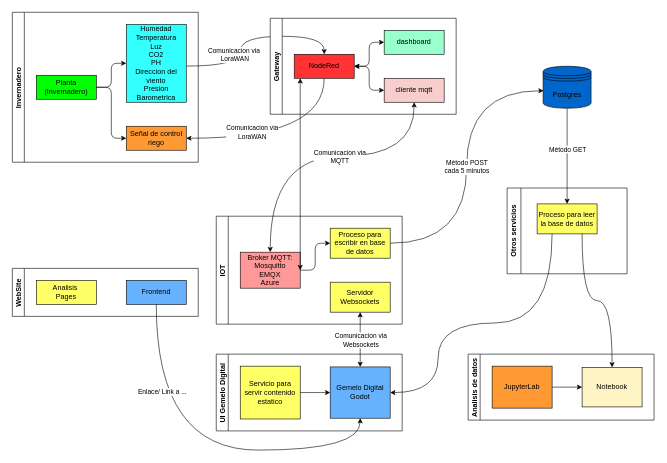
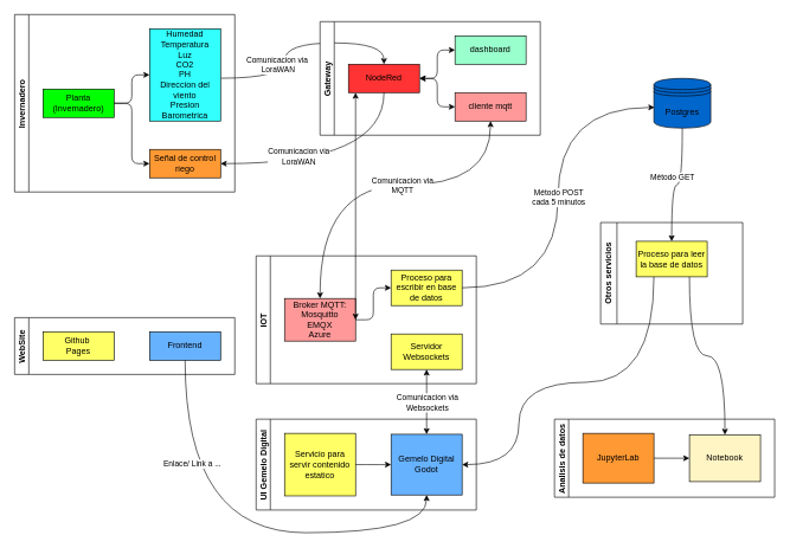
  <mxCell id="0" />
  <mxCell id="1" parent="0" />
  <mxCell id="2" value="Invernadero" style="swimlane;startSize=20;horizontal=0;childLayout=treeLayout;horizontalTree=1;sortEdges=1;resizable=0;containerType=tree;fontSize=12;" vertex="1" parent="1"><mxGeometry x="20" y="20" width="310" height="250" as="geometry" /></mxCell>
  <mxCell id="3" value="Planta (Invernadero)" style="whiteSpace=wrap;html=1;fillColor=#00FF00;" vertex="1" parent="2"><mxGeometry x="40" y="105" width="100" height="40" as="geometry" /></mxCell>
  <mxCell id="4" value="Humedad&lt;div&gt;Temperatura&lt;/div&gt;&lt;div&gt;Luz&lt;/div&gt;&lt;div&gt;CO2&lt;/div&gt;&lt;div&gt;PH&lt;/div&gt;&lt;div&gt;Direccion del viento&lt;/div&gt;&lt;div&gt;Presion Barometrica&lt;/div&gt;" style="whiteSpace=wrap;html=1;fillColor=#33FFFF;" vertex="1" parent="2"><mxGeometry x="190" y="20" width="100" height="130" as="geometry" /></mxCell>
  <mxCell id="5" value="" style="edgeStyle=elbowEdgeStyle;elbow=horizontal;html=1;rounded=1;curved=0;sourcePerimeterSpacing=0;targetPerimeterSpacing=0;startSize=6;endSize=6;" edge="1" parent="2" source="3" target="4"><mxGeometry relative="1" as="geometry" /></mxCell>
  <mxCell id="6" value="Señal de control riego" style="whiteSpace=wrap;html=1;fillColor=#FF9933;" vertex="1" parent="2"><mxGeometry x="190" y="190" width="100" height="40" as="geometry" /></mxCell>
  <mxCell id="7" value="" style="edgeStyle=elbowEdgeStyle;elbow=horizontal;html=1;rounded=1;curved=0;sourcePerimeterSpacing=0;targetPerimeterSpacing=0;startSize=6;endSize=6;" edge="1" parent="2" source="3" target="6"><mxGeometry relative="1" as="geometry" /></mxCell>
  <mxCell id="8" value="" style="endArrow=classic;html=1;rounded=0;exitX=1.01;exitY=0.536;exitDx=0;exitDy=0;exitPerimeter=0;entryX=0.5;entryY=0;entryDx=0;entryDy=0;edgeStyle=orthogonalEdgeStyle;curved=1;" edge="1" parent="1" source="4" target="11"><mxGeometry relative="1" as="geometry"><mxPoint x="370" y="330" as="sourcePoint" /><mxPoint x="460" y="35" as="targetPoint" /><Array as="points"><mxPoint x="400" y="110" /><mxPoint x="400" y="60" /><mxPoint x="540" y="60" /></Array></mxGeometry></mxCell>
  <mxCell id="9" value="Comunicacion via&amp;nbsp;&lt;div&gt;LoraWAN&lt;/div&gt;" style="edgeLabel;resizable=0;html=1;;align=center;verticalAlign=middle;" connectable="0" vertex="1" parent="8"><mxGeometry relative="1" as="geometry"><mxPoint x="-25" y="30" as="offset" /></mxGeometry></mxCell>
  <mxCell id="10" value="Gateway" style="swimlane;startSize=20;horizontal=0;childLayout=treeLayout;horizontalTree=1;sortEdges=1;resizable=0;containerType=tree;fontSize=12;" vertex="1" parent="1"><mxGeometry x="450" y="30" width="310" height="160" as="geometry" /></mxCell>
  <mxCell id="11" value="NodeRed" style="whiteSpace=wrap;html=1;fillColor=#FF3333;" vertex="1" parent="10"><mxGeometry x="40" y="60" width="100" height="40" as="geometry" /></mxCell>
  <mxCell id="12" value="dashboard" style="whiteSpace=wrap;html=1;fillColor=#99FFCC;" vertex="1" parent="10"><mxGeometry x="190" y="20" width="100" height="40" as="geometry" /></mxCell>
  <mxCell id="13" value="" style="edgeStyle=elbowEdgeStyle;elbow=horizontal;html=1;rounded=1;curved=0;sourcePerimeterSpacing=0;targetPerimeterSpacing=0;startSize=6;endSize=6;startArrow=classic;startFill=1;" edge="1" parent="10" source="11" target="12"><mxGeometry relative="1" as="geometry" /></mxCell>
- <mxCell id="14" value="cliente mqtt" style="whiteSpace=wrap;html=1;fillColor=#f8cecc;" vertex="1" parent="10"><mxGeometry x="190" y="100" width="100" height="40" as="geometry" /></mxCell>
+ <mxCell id="14" value="cliente mqtt" style="whiteSpace=wrap;html=1;fillColor=#FF9999;" vertex="1" parent="10"><mxGeometry x="190" y="100" width="100" height="40" as="geometry" /></mxCell>
  <mxCell id="15" value="" style="edgeStyle=elbowEdgeStyle;elbow=horizontal;html=1;rounded=1;curved=0;sourcePerimeterSpacing=0;targetPerimeterSpacing=0;startSize=6;endSize=6;startArrow=classic;startFill=1;" edge="1" parent="10" source="11" target="14"><mxGeometry relative="1" as="geometry" /></mxCell>
  <mxCell id="16" value="IOT" style="swimlane;startSize=20;horizontal=0;childLayout=treeLayout;horizontalTree=1;sortEdges=1;resizable=0;containerType=tree;fontSize=12;direction=east;" vertex="1" parent="1"><mxGeometry x="360" y="360" width="310" height="180" as="geometry" /></mxCell>
  <mxCell id="17" value="Broker MQTT:&lt;div&gt;Mosquitto&lt;/div&gt;&lt;div&gt;EMQX&lt;/div&gt;&lt;div&gt;Azure&lt;/div&gt;" style="whiteSpace=wrap;html=1;fillColor=#FF9999;" vertex="1" parent="16"><mxGeometry x="40" y="60" width="100" height="60" as="geometry" /></mxCell>
  <mxCell id="18" value="Proceso para escribir en base de datos" style="whiteSpace=wrap;html=1;fillColor=#FFFF66;" vertex="1" parent="16"><mxGeometry x="190" y="20" width="100" height="50" as="geometry" /></mxCell>
  <mxCell id="19" value="" style="edgeStyle=elbowEdgeStyle;elbow=horizontal;html=1;rounded=1;curved=0;sourcePerimeterSpacing=0;targetPerimeterSpacing=0;startSize=6;endSize=6;" edge="1" parent="16" source="17" target="18"><mxGeometry relative="1" as="geometry" /></mxCell>
  <mxCell id="20" value="Servidor Websockets" style="whiteSpace=wrap;html=1;fillColor=#FFFF66;" vertex="1" parent="16"><mxGeometry x="190" y="110" width="100" height="50" as="geometry" /></mxCell>
  <mxCell id="21" value="" style="edgeStyle=elbowEdgeStyle;elbow=horizontal;html=1;rounded=1;curved=0;sourcePerimeterSpacing=0;targetPerimeterSpacing=0;startSize=6;endSize=6;exitX=1;exitY=0.5;exitDx=0;exitDy=0;startArrow=classic;startFill=1;" edge="1" parent="16" source="17" target="11"><mxGeometry relative="1" as="geometry"><mxPoint x="150" y="60" as="sourcePoint" /><mxPoint x="200" y="60" as="targetPoint" /></mxGeometry></mxCell>
  <mxCell id="22" value="" style="endArrow=classic;html=1;rounded=0;entryX=0.5;entryY=0;entryDx=0;entryDy=0;edgeStyle=orthogonalEdgeStyle;curved=1;startArrow=classic;startFill=1;exitX=0.5;exitY=1;exitDx=0;exitDy=0;" edge="1" parent="1" source="14" target="17"><mxGeometry relative="1" as="geometry"><mxPoint x="670" y="260" as="sourcePoint" /><mxPoint x="565" y="406" as="targetPoint" /><Array as="points"><mxPoint x="690" y="260" /><mxPoint x="450" y="260" /></Array></mxGeometry></mxCell>
  <mxCell id="23" value="Comunicacion via&lt;div&gt;MQTT&lt;/div&gt;" style="edgeLabel;resizable=0;html=1;;align=center;verticalAlign=middle;" connectable="0" vertex="1" parent="22"><mxGeometry relative="1" as="geometry"><mxPoint x="30" as="offset" /></mxGeometry></mxCell>
  <mxCell id="24" style="edgeStyle=orthogonalEdgeStyle;curved=1;rounded=0;orthogonalLoop=1;jettySize=auto;html=1;exitX=0.5;exitY=1;exitDx=0;exitDy=0;" edge="1" parent="1" source="25" target="44"><mxGeometry relative="1" as="geometry" /></mxCell>
- <mxCell id="25" value="Postgres" style="shape=datastore;whiteSpace=wrap;html=1;fillColor=#0066CC;" vertex="1" parent="1"><mxGeometry x="905" y="110" width="80" height="70" as="geometry" /></mxCell>
+ <mxCell id="25" value="Postgres" style="shape=datastore;whiteSpace=wrap;html=1;fillColor=#0066CC;" vertex="1" parent="1"><mxGeometry x="920" y="110" width="80" height="70" as="geometry" /></mxCell>
  <mxCell id="26" value="" style="endArrow=classic;html=1;rounded=0;exitX=1;exitY=0.5;exitDx=0;exitDy=0;entryX=0.01;entryY=0.583;entryDx=0;entryDy=0;entryPerimeter=0;edgeStyle=orthogonalEdgeStyle;curved=1;" edge="1" parent="1" source="18" target="25"><mxGeometry relative="1" as="geometry"><mxPoint x="790" y="450" as="sourcePoint" /><mxPoint x="890" y="450" as="targetPoint" /></mxGeometry></mxCell>
  <mxCell id="27" value="Método POST&lt;div&gt;cada 5 minutos&lt;/div&gt;" style="edgeLabel;resizable=0;html=1;;align=center;verticalAlign=middle;" connectable="0" vertex="1" parent="26"><mxGeometry relative="1" as="geometry" /></mxCell>
  <mxCell id="28" value="UI Gemelo Digital" style="swimlane;startSize=20;horizontal=0;childLayout=treeLayout;horizontalTree=1;sortEdges=1;resizable=0;containerType=tree;fontSize=12;" vertex="1" parent="1"><mxGeometry x="360" y="590" width="310" height="128" as="geometry" /></mxCell>
  <mxCell id="29" value="Servicio para servir contenido estatico" style="whiteSpace=wrap;html=1;fillColor=#FFFF66;" vertex="1" parent="28"><mxGeometry x="40" y="20" width="100" height="88.11" as="geometry" /></mxCell>
  <mxCell id="30" value="Gemelo Digital Godot" style="whiteSpace=wrap;html=1;fillColor=#66B2FF;" vertex="1" parent="28"><mxGeometry x="190" y="21.315" width="100" height="85.48" as="geometry" /></mxCell>
  <mxCell id="31" value="" style="edgeStyle=elbowEdgeStyle;elbow=horizontal;html=1;rounded=1;curved=0;sourcePerimeterSpacing=0;targetPerimeterSpacing=0;startSize=6;endSize=6;" edge="1" parent="28" source="29" target="30"><mxGeometry relative="1" as="geometry" /></mxCell>
  <mxCell id="32" value="WebSite" style="swimlane;startSize=20;horizontal=0;childLayout=treeLayout;horizontalTree=1;sortEdges=1;resizable=0;containerType=tree;fontSize=12;" vertex="1" parent="1"><mxGeometry x="20" y="447" width="310" height="80" as="geometry" /></mxCell>
- <mxCell id="33" value="Analisis&amp;nbsp;&lt;div&gt;Pages&lt;/div&gt;" style="whiteSpace=wrap;html=1;fillColor=#FFFF66;" vertex="1" parent="32"><mxGeometry x="40" y="20" width="100" height="40" as="geometry" /></mxCell>
+ <mxCell id="33" value="Github&amp;nbsp;&lt;div&gt;Pages&lt;/div&gt;" style="whiteSpace=wrap;html=1;fillColor=#FFFF66;" vertex="1" parent="32"><mxGeometry x="40" y="20" width="100" height="40" as="geometry" /></mxCell>
  <mxCell id="34" value="Frontend" style="whiteSpace=wrap;html=1;fillColor=#66B2FF;" vertex="1" parent="32"><mxGeometry x="190" y="20" width="100" height="40" as="geometry" /></mxCell>
  <mxCell id="35" value="Enlace/ Link a ..." style="endArrow=classic;html=1;rounded=0;exitX=0.5;exitY=1;exitDx=0;exitDy=0;edgeStyle=orthogonalEdgeStyle;curved=1;entryX=0.5;entryY=1;entryDx=0;entryDy=0;" edge="1" parent="1" source="34" target="30"><mxGeometry x="-0.541" y="10" relative="1" as="geometry"><mxPoint x="230" y="780" as="sourcePoint" /><mxPoint x="330" y="780" as="targetPoint" /><Array as="points"><mxPoint x="260" y="750" /><mxPoint x="600" y="750" /></Array><mxPoint as="offset" /></mxGeometry></mxCell>
  <mxCell id="36" value="Analisis de datos" style="swimlane;startSize=20;horizontal=0;childLayout=treeLayout;horizontalTree=1;sortEdges=1;resizable=0;containerType=tree;fontSize=12;" vertex="1" parent="1"><mxGeometry x="780" y="590" width="310" height="110" as="geometry" /></mxCell>
  <mxCell id="37" value="JupyterLab" style="whiteSpace=wrap;html=1;fillColor=#FF9933;" vertex="1" parent="36"><mxGeometry x="40" y="20" width="100" height="70" as="geometry" /></mxCell>
  <mxCell id="38" value="Notebook" style="whiteSpace=wrap;html=1;fillColor=#FFF4C3;" vertex="1" parent="36"><mxGeometry x="190" y="22" width="100" height="66" as="geometry" /></mxCell>
  <mxCell id="39" value="" style="edgeStyle=elbowEdgeStyle;elbow=horizontal;html=1;rounded=1;curved=0;sourcePerimeterSpacing=0;targetPerimeterSpacing=0;startSize=6;endSize=6;" edge="1" parent="36" source="37" target="38"><mxGeometry relative="1" as="geometry" /></mxCell>
  <mxCell id="40" value="" style="endArrow=classic;html=1;rounded=0;exitX=0.5;exitY=1;exitDx=0;exitDy=0;entryX=0.5;entryY=0;entryDx=0;entryDy=0;startArrow=classic;startFill=1;" edge="1" parent="1" source="20" target="30"><mxGeometry relative="1" as="geometry"><mxPoint x="450" y="420" as="sourcePoint" /><mxPoint x="550" y="420" as="targetPoint" /></mxGeometry></mxCell>
  <mxCell id="41" value="Comunicacion via&lt;div&gt;Websockets&lt;/div&gt;" style="edgeLabel;resizable=0;html=1;;align=center;verticalAlign=middle;" connectable="0" vertex="1" parent="40"><mxGeometry relative="1" as="geometry" /></mxCell>
  <mxCell id="42" value="&lt;span style=&quot;color: rgb(0, 0, 0); font-family: Helvetica; font-size: 11px; font-style: normal; font-variant-ligatures: normal; font-variant-caps: normal; font-weight: 400; letter-spacing: normal; orphans: 2; text-align: center; text-indent: 0px; text-transform: none; widows: 2; word-spacing: 0px; -webkit-text-stroke-width: 0px; white-space: nowrap; background-color: rgb(255, 255, 255); text-decoration-thickness: initial; text-decoration-style: initial; text-decoration-color: initial; display: inline !important; float: none;&quot;&gt;Comunicacion via&lt;/span&gt;&lt;div style=&quot;forced-color-adjust: none; color: rgb(0, 0, 0); font-family: Helvetica; font-size: 11px; font-style: normal; font-variant-ligatures: normal; font-variant-caps: normal; font-weight: 400; letter-spacing: normal; orphans: 2; text-align: center; text-indent: 0px; text-transform: none; widows: 2; word-spacing: 0px; -webkit-text-stroke-width: 0px; white-space: nowrap; text-decoration-thickness: initial; text-decoration-style: initial; text-decoration-color: initial;&quot;&gt;LoraWAN&lt;/div&gt;" style="edgeStyle=orthogonalEdgeStyle;curved=1;rounded=0;orthogonalLoop=1;jettySize=auto;html=1;exitX=0.5;exitY=1;exitDx=0;exitDy=0;entryX=1;entryY=0.5;entryDx=0;entryDy=0;" edge="1" parent="1" source="11" target="6"><mxGeometry x="0.333" y="-10" relative="1" as="geometry"><mxPoint as="offset" /></mxGeometry></mxCell>
  <mxCell id="43" value="Otros servicios" style="swimlane;horizontal=0;whiteSpace=wrap;html=1;" vertex="1" parent="1"><mxGeometry x="845" y="313" width="200" height="143" as="geometry" /></mxCell>
  <mxCell id="44" value="Proceso para leer la base de datos" style="whiteSpace=wrap;html=1;fillColor=#FFFF66;" vertex="1" parent="43"><mxGeometry x="50" y="26.5" width="100" height="50" as="geometry" /></mxCell>
  <mxCell id="45" value="Método GET" style="edgeLabel;resizable=0;html=1;;align=center;verticalAlign=middle;" connectable="0" vertex="1" parent="1"><mxGeometry x="945" y="248" as="geometry" /></mxCell>
  <mxCell id="46" style="edgeStyle=orthogonalEdgeStyle;curved=1;rounded=0;orthogonalLoop=1;jettySize=auto;html=1;exitX=0.75;exitY=1;exitDx=0;exitDy=0;" edge="1" parent="1" source="44" target="38"><mxGeometry relative="1" as="geometry" /></mxCell>
  <mxCell id="47" style="edgeStyle=orthogonalEdgeStyle;curved=1;rounded=0;orthogonalLoop=1;jettySize=auto;html=1;exitX=0.25;exitY=1;exitDx=0;exitDy=0;entryX=1;entryY=0.5;entryDx=0;entryDy=0;" edge="1" parent="1" source="44" target="30"><mxGeometry relative="1" as="geometry"><Array as="points"><mxPoint x="920" y="538" /><mxPoint x="730" y="538" /><mxPoint x="730" y="654" /></Array></mxGeometry></mxCell>
